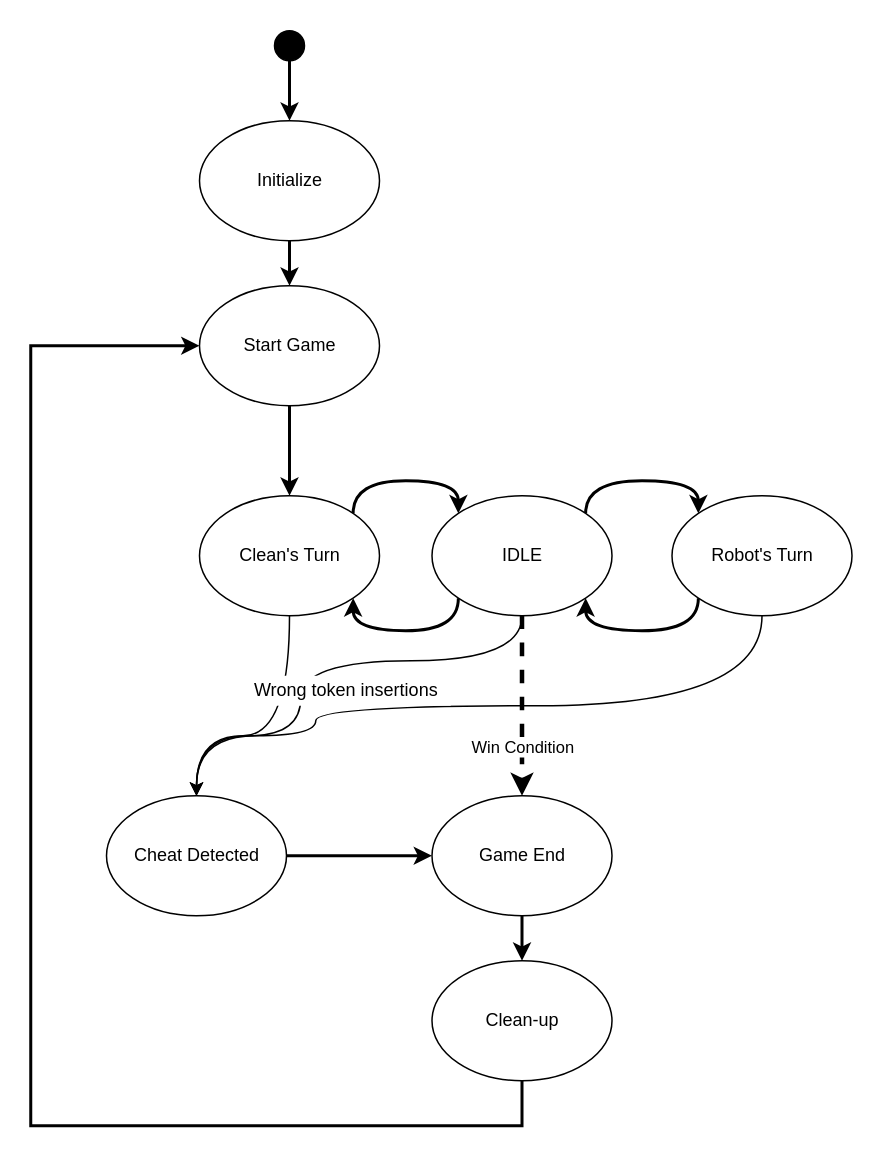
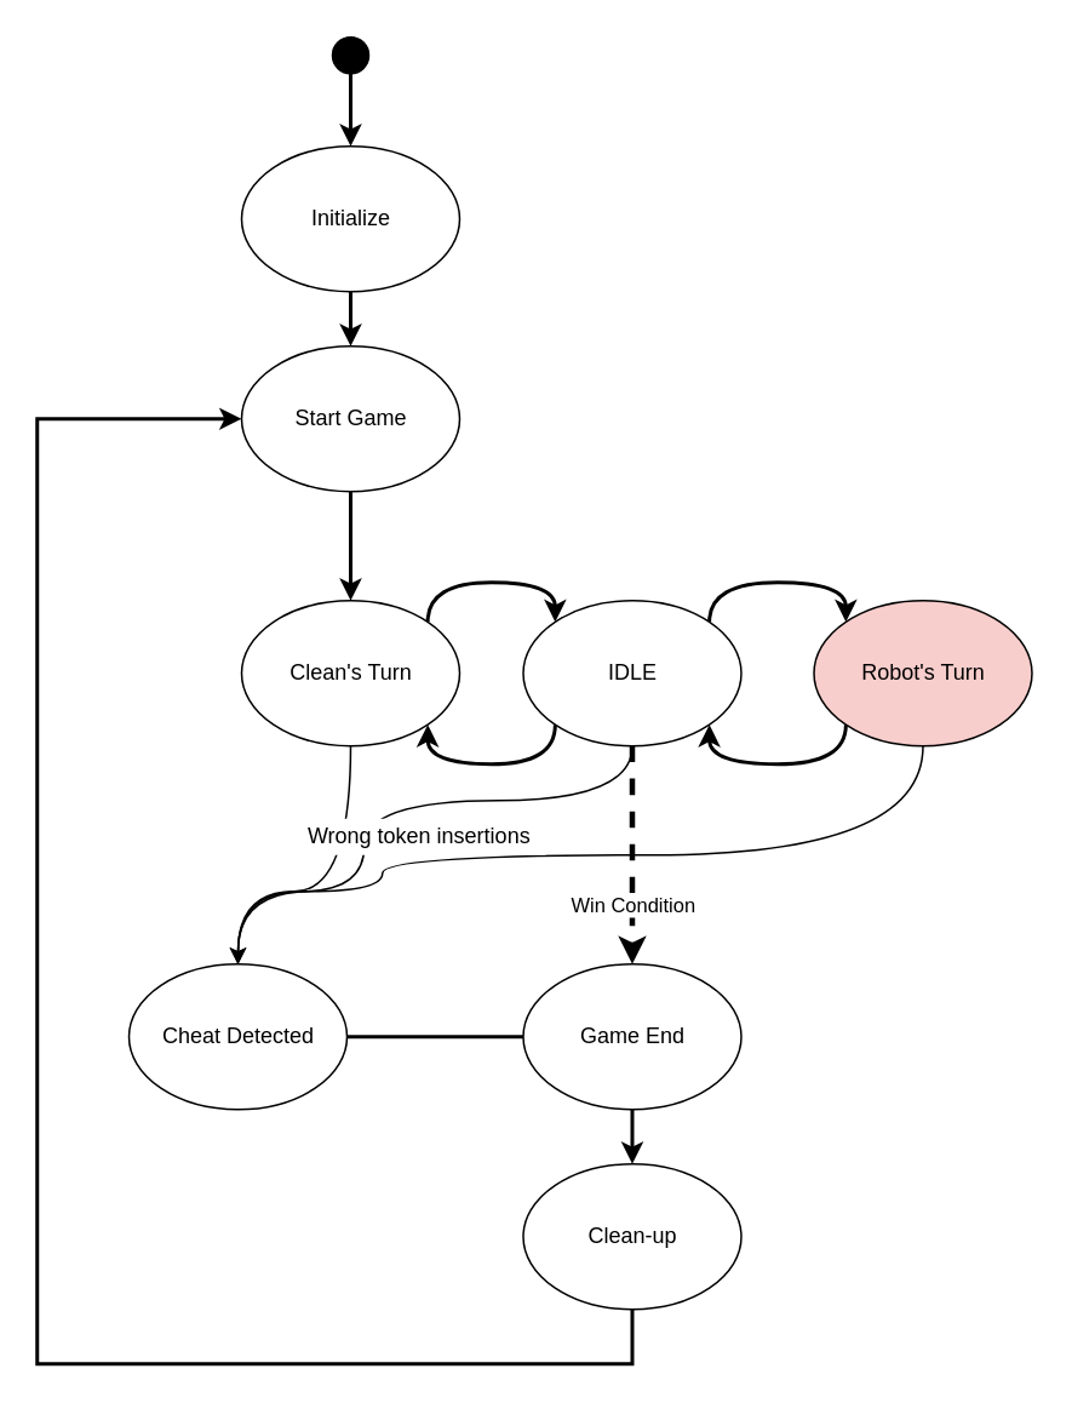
  <mxCell id="0" />
  <mxCell id="1" parent="0" />
  <mxCell id="2" style="edgeStyle=orthogonalEdgeStyle;rounded=0;orthogonalLoop=1;jettySize=auto;html=1;exitX=0.5;exitY=1;exitDx=0;exitDy=0;entryX=0.5;entryY=0;entryDx=0;entryDy=0;strokeWidth=2;" edge="1" parent="1" source="3" target="11"><mxGeometry relative="1" as="geometry"><mxPoint x="227" y="370" as="targetPoint" /></mxGeometry></mxCell>
  <mxCell id="3" value="Start Game" style="ellipse;whiteSpace=wrap;html=1;" vertex="1" parent="1"><mxGeometry x="132.5" y="190" width="120" height="80" as="geometry" /></mxCell>
  <mxCell id="4" style="edgeStyle=orthogonalEdgeStyle;curved=1;rounded=0;orthogonalLoop=1;jettySize=auto;html=1;exitX=0.5;exitY=1;exitDx=0;exitDy=0;entryX=0.5;entryY=0;entryDx=0;entryDy=0;strokeWidth=2;" edge="1" parent="1" source="5" target="3"><mxGeometry relative="1" as="geometry" /></mxCell>
  <mxCell id="5" value="Initialize" style="ellipse;whiteSpace=wrap;html=1;" vertex="1" parent="1"><mxGeometry x="132.5" y="80" width="120" height="80" as="geometry" /></mxCell>
  <mxCell id="6" value="" style="edgeStyle=orthogonalEdgeStyle;curved=1;rounded=0;orthogonalLoop=1;jettySize=auto;html=1;strokeWidth=2;" edge="1" parent="1" source="7" target="5"><mxGeometry relative="1" as="geometry" /></mxCell>
  <mxCell id="7" value="" style="ellipse;whiteSpace=wrap;html=1;aspect=fixed;fillColor=#000000;textDirection=ltr;labelPosition=center;verticalLabelPosition=top;align=center;verticalAlign=bottom;" vertex="1" parent="1"><mxGeometry x="182.5" y="20" width="20" height="20" as="geometry" /></mxCell>
  <mxCell id="8" style="edgeStyle=orthogonalEdgeStyle;curved=1;rounded=0;orthogonalLoop=1;jettySize=auto;html=1;exitX=1;exitY=0;exitDx=0;exitDy=0;entryX=0;entryY=0;entryDx=0;entryDy=0;elbow=vertical;strokeWidth=2;" edge="1" parent="1" source="11" target="17"><mxGeometry relative="1" as="geometry"><Array as="points"><mxPoint x="234.5" y="320" /><mxPoint x="305.5" y="320" /></Array></mxGeometry></mxCell>
  <mxCell id="9" style="edgeStyle=orthogonalEdgeStyle;curved=1;rounded=0;orthogonalLoop=1;jettySize=auto;html=1;exitX=0.5;exitY=1;exitDx=0;exitDy=0;entryX=0.5;entryY=0;entryDx=0;entryDy=0;elbow=vertical;strokeWidth=1;" edge="1" parent="1" source="11" target="19"><mxGeometry relative="1" as="geometry"><Array as="points"><mxPoint x="193" y="490" /><mxPoint x="130" y="490" /></Array></mxGeometry></mxCell>
  <mxCell id="10" style="edgeStyle=orthogonalEdgeStyle;rounded=0;orthogonalLoop=1;jettySize=auto;html=1;exitX=0;exitY=1;exitDx=0;exitDy=0;entryX=1;entryY=1;entryDx=0;entryDy=0;curved=1;strokeWidth=2;" edge="1" parent="1" source="17" target="11"><mxGeometry relative="1" as="geometry"><Array as="points"><mxPoint x="305" y="420" /><mxPoint x="235" y="420" /></Array></mxGeometry></mxCell>
  <mxCell id="11" value="Clean's Turn" style="ellipse;whiteSpace=wrap;html=1;" vertex="1" parent="1"><mxGeometry x="132.5" y="330" width="120" height="80" as="geometry" /></mxCell>
  <mxCell id="12" style="edgeStyle=orthogonalEdgeStyle;curved=1;rounded=0;orthogonalLoop=1;jettySize=auto;html=1;exitX=0;exitY=1;exitDx=0;exitDy=0;entryX=1;entryY=1;entryDx=0;entryDy=0;elbow=vertical;strokeWidth=2;" edge="1" parent="1" source="14" target="17"><mxGeometry relative="1" as="geometry"><Array as="points"><mxPoint x="465.5" y="420" /><mxPoint x="389.5" y="420" /></Array></mxGeometry></mxCell>
  <mxCell id="13" style="edgeStyle=orthogonalEdgeStyle;curved=1;rounded=0;orthogonalLoop=1;jettySize=auto;html=1;exitX=0.5;exitY=1;exitDx=0;exitDy=0;entryX=0.5;entryY=0;entryDx=0;entryDy=0;elbow=vertical;strokeWidth=1;" edge="1" parent="1" source="14" target="19"><mxGeometry relative="1" as="geometry"><Array as="points"><mxPoint x="508" y="470" /><mxPoint x="210" y="470" /><mxPoint x="210" y="490" /><mxPoint x="131" y="490" /></Array></mxGeometry></mxCell>
- <mxCell id="14" value="Robot's Turn" style="ellipse;whiteSpace=wrap;html=1;" vertex="1" parent="1"><mxGeometry x="447.5" y="330" width="120" height="80" as="geometry" /></mxCell>
+ <mxCell id="14" value="Robot's Turn" style="ellipse;whiteSpace=wrap;html=1;fillColor=#f8cecc;" vertex="1" parent="1"><mxGeometry x="447.5" y="330" width="120" height="80" as="geometry" /></mxCell>
  <mxCell id="15" style="edgeStyle=orthogonalEdgeStyle;rounded=0;orthogonalLoop=1;jettySize=auto;html=1;exitX=1;exitY=0;exitDx=0;exitDy=0;entryX=0;entryY=0;entryDx=0;entryDy=0;curved=1;strokeWidth=2;" edge="1" parent="1" source="17" target="14"><mxGeometry relative="1" as="geometry"><Array as="points"><mxPoint x="390" y="320" /><mxPoint x="465" y="320" /></Array></mxGeometry></mxCell>
  <mxCell id="16" value="Win Condition" style="edgeStyle=orthogonalEdgeStyle;curved=1;rounded=0;orthogonalLoop=1;jettySize=auto;html=1;exitX=0.5;exitY=1;exitDx=0;exitDy=0;strokeWidth=3;dashed=1;" edge="1" parent="1" source="17" target="21"><mxGeometry x="0.469" relative="1" as="geometry"><mxPoint as="offset" /></mxGeometry></mxCell>
  <mxCell id="17" value="IDLE" style="ellipse;whiteSpace=wrap;html=1;fillColor=#FFFFFF;" vertex="1" parent="1"><mxGeometry x="287.5" y="330" width="120" height="80" as="geometry" /></mxCell>
- <mxCell id="18" value="" style="edgeStyle=orthogonalEdgeStyle;curved=1;rounded=0;orthogonalLoop=1;jettySize=auto;html=1;strokeWidth=2;" edge="1" parent="1" source="19" target="21"><mxGeometry relative="1" as="geometry" /></mxCell>
+ <mxCell id="18" value="" style="edgeStyle=orthogonalEdgeStyle;curved=1;rounded=0;orthogonalLoop=1;jettySize=auto;html=1;strokeWidth=2;endArrow=none;" edge="1" parent="1" source="19" target="21"><mxGeometry relative="1" as="geometry" /></mxCell>
  <mxCell id="19" value="Cheat Detected" style="ellipse;whiteSpace=wrap;html=1;" vertex="1" parent="1"><mxGeometry x="70.5" y="530" width="120" height="80" as="geometry" /></mxCell>
  <mxCell id="20" value="" style="edgeStyle=orthogonalEdgeStyle;curved=1;rounded=0;orthogonalLoop=1;jettySize=auto;html=1;strokeWidth=2;" edge="1" parent="1" source="21" target="25"><mxGeometry relative="1" as="geometry" /></mxCell>
  <mxCell id="21" value="Game End" style="ellipse;whiteSpace=wrap;html=1;" vertex="1" parent="1"><mxGeometry x="287.5" y="530" width="120" height="80" as="geometry" /></mxCell>
  <mxCell id="22" style="edgeStyle=orthogonalEdgeStyle;curved=1;rounded=0;orthogonalLoop=1;jettySize=auto;html=1;exitX=0.5;exitY=1;exitDx=0;exitDy=0;entryX=0.5;entryY=0;entryDx=0;entryDy=0;elbow=vertical;strokeWidth=1;" edge="1" parent="1" source="17" target="19"><mxGeometry relative="1" as="geometry"><mxPoint x="347" y="450" as="sourcePoint" /><Array as="points"><mxPoint x="348" y="440" /><mxPoint x="200" y="440" /><mxPoint x="200" y="490" /><mxPoint x="131" y="490" /></Array></mxGeometry></mxCell>
  <mxCell id="23" value="Wrong token insertions" style="text;html=1;align=center;verticalAlign=middle;resizable=0;points=[];autosize=1;strokeColor=none;fillColor=default;" vertex="1" parent="1"><mxGeometry x="160" y="450" width="140" height="20" as="geometry" /></mxCell>
  <mxCell id="24" style="edgeStyle=orthogonalEdgeStyle;rounded=0;orthogonalLoop=1;jettySize=auto;html=1;exitX=0.5;exitY=1;exitDx=0;exitDy=0;entryX=0;entryY=0.5;entryDx=0;entryDy=0;strokeWidth=2;" edge="1" parent="1" source="25" target="3"><mxGeometry relative="1" as="geometry"><Array as="points"><mxPoint x="348" y="750" /><mxPoint x="20" y="750" /><mxPoint x="20" y="230" /></Array></mxGeometry></mxCell>
  <mxCell id="25" value="Clean-up" style="ellipse;whiteSpace=wrap;html=1;" vertex="1" parent="1"><mxGeometry x="287.5" y="640" width="120" height="80" as="geometry" /></mxCell>
